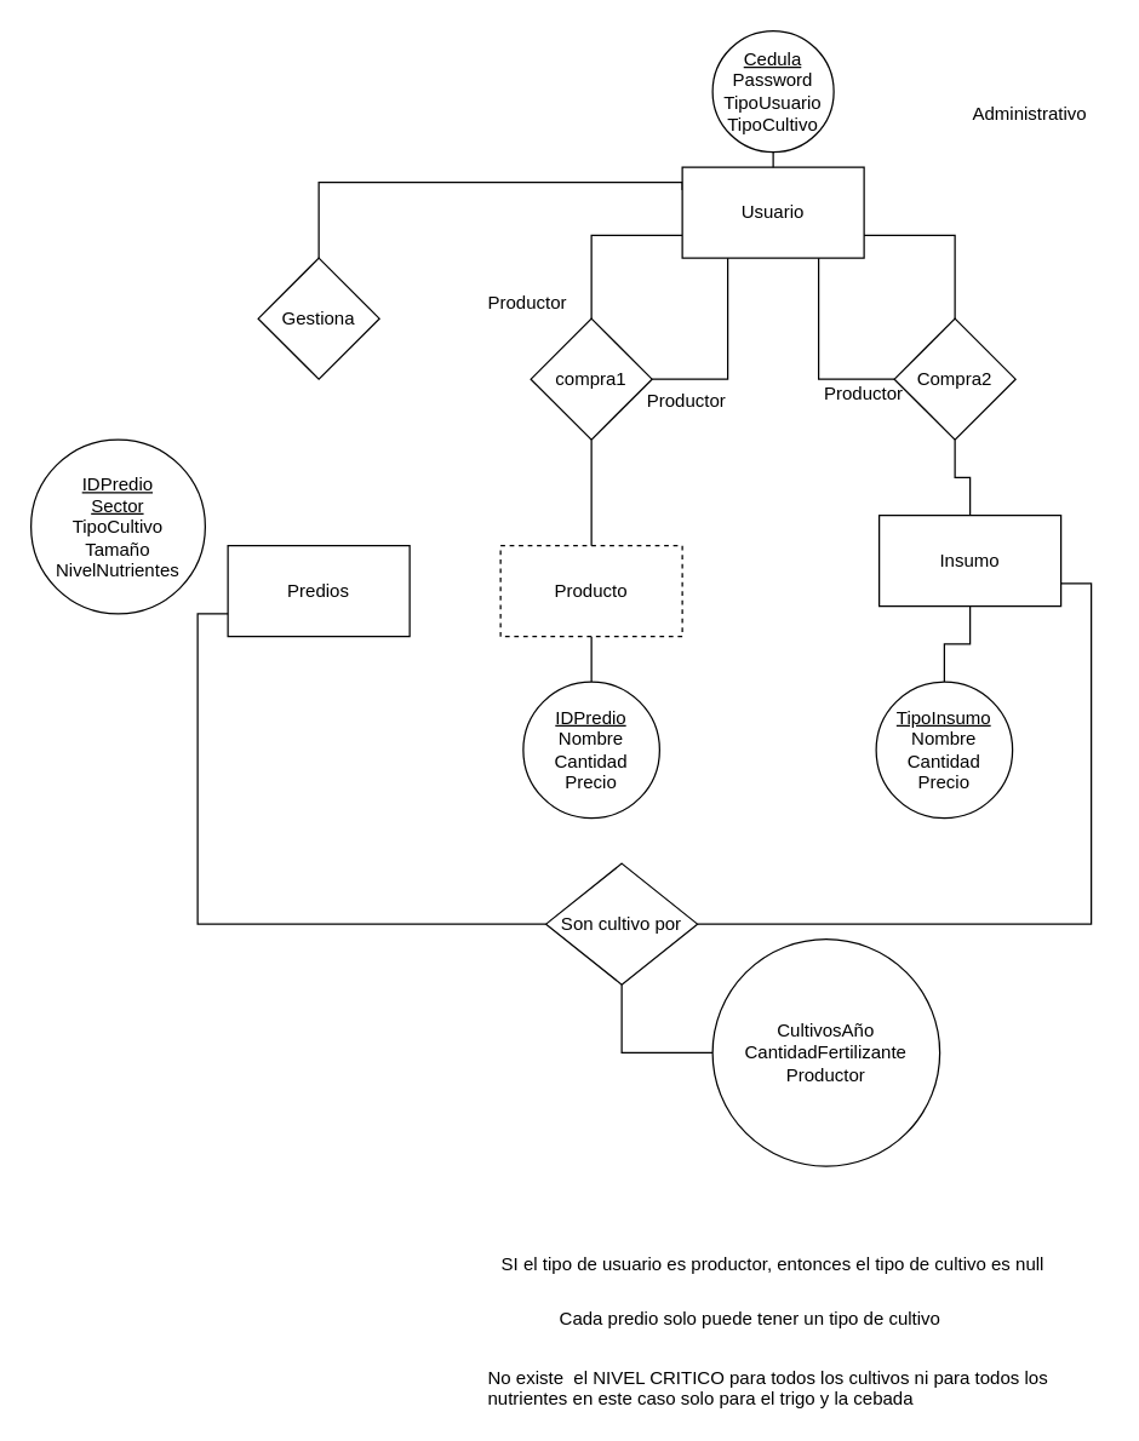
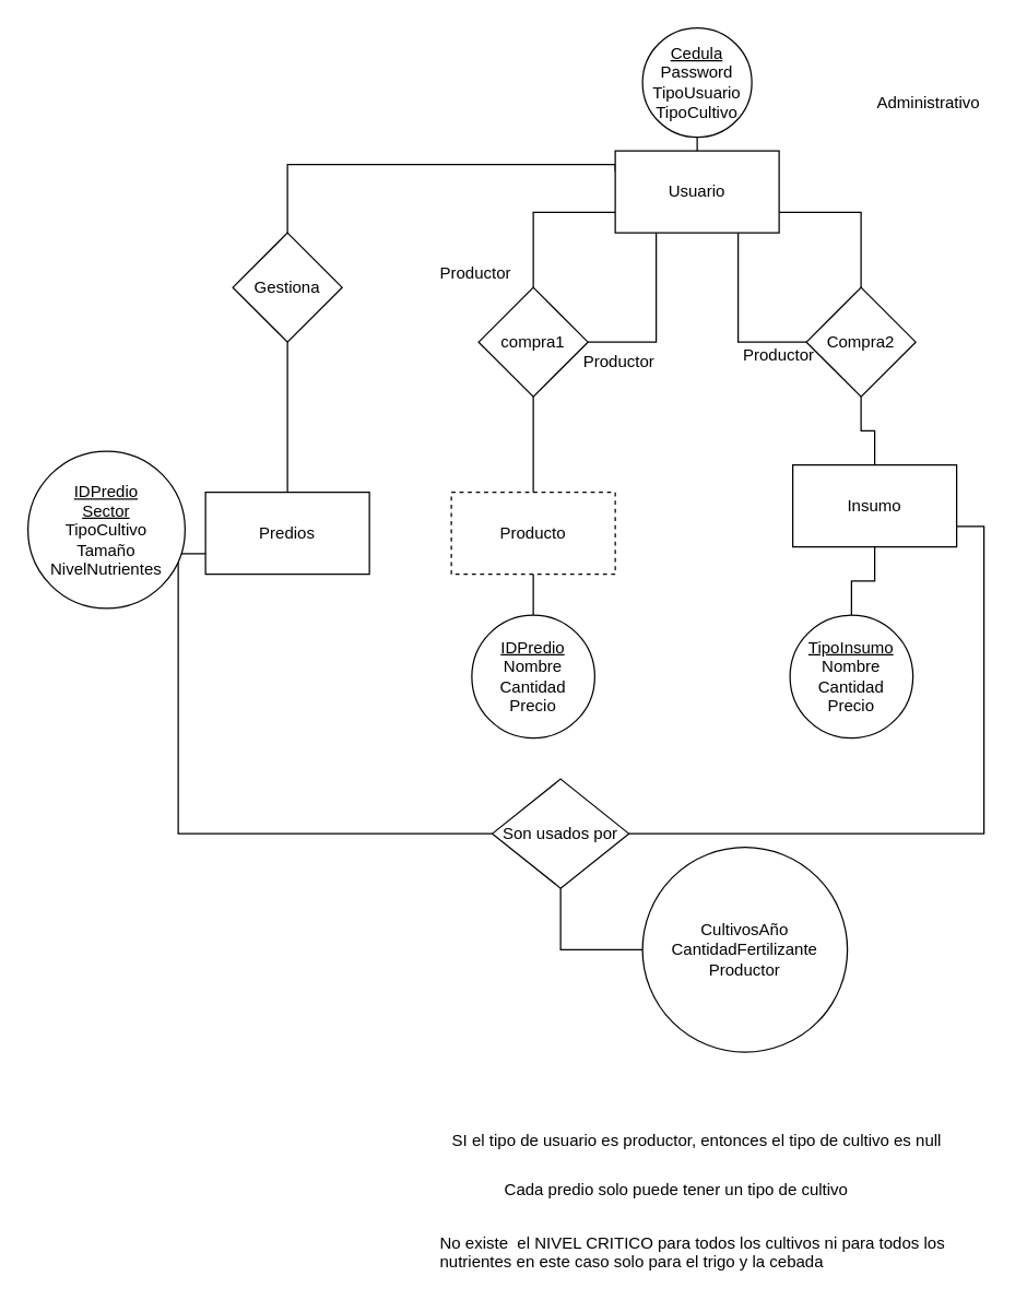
  <mxCell id="0" />
  <mxCell id="1" parent="0" />
  <mxCell id="2" style="edgeStyle=orthogonalEdgeStyle;rounded=0;orthogonalLoop=1;jettySize=auto;html=1;exitX=0;exitY=0.25;exitDx=0;exitDy=0;entryX=0.5;entryY=0;entryDx=0;entryDy=0;startArrow=none;startFill=0;endArrow=none;endFill=0;" parent="1" source="4" target="19" edge="1"><mxGeometry relative="1" as="geometry"><Array as="points"><mxPoint x="450" y="120" /><mxPoint x="210" y="120" /></Array></mxGeometry></mxCell>
  <mxCell id="3" style="edgeStyle=orthogonalEdgeStyle;rounded=0;orthogonalLoop=1;jettySize=auto;html=1;exitX=0;exitY=0.75;exitDx=0;exitDy=0;entryX=0.5;entryY=0;entryDx=0;entryDy=0;startArrow=none;startFill=0;endArrow=none;endFill=0;" parent="1" source="4" target="12" edge="1"><mxGeometry relative="1" as="geometry" /></mxCell>
  <mxCell id="4" value="Usuario" style="rounded=0;whiteSpace=wrap;html=1;" parent="1" vertex="1"><mxGeometry x="450" y="110" width="120" height="60" as="geometry" /></mxCell>
  <mxCell id="5" style="edgeStyle=orthogonalEdgeStyle;rounded=0;orthogonalLoop=1;jettySize=auto;html=1;exitX=0.5;exitY=1;exitDx=0;exitDy=0;entryX=0.5;entryY=0;entryDx=0;entryDy=0;startArrow=none;startFill=0;endArrow=none;endFill=0;" parent="1" source="6" target="4" edge="1"><mxGeometry relative="1" as="geometry" /></mxCell>
  <mxCell id="6" value="&lt;u&gt;Cedula&lt;/u&gt;&lt;br&gt;Password&lt;br&gt;TipoUsuario&lt;br&gt;TipoCultivo" style="ellipse;whiteSpace=wrap;html=1;aspect=fixed;" parent="1" vertex="1"><mxGeometry x="470" y="20" width="80" height="80" as="geometry" /></mxCell>
  <mxCell id="7" value="Producto" style="rounded=0;whiteSpace=wrap;html=1;dashed=1;" parent="1" vertex="1"><mxGeometry x="330" y="360" width="120" height="60" as="geometry" /></mxCell>
  <mxCell id="8" style="edgeStyle=orthogonalEdgeStyle;rounded=0;orthogonalLoop=1;jettySize=auto;html=1;exitX=1;exitY=0.75;exitDx=0;exitDy=0;entryX=1;entryY=0.5;entryDx=0;entryDy=0;endArrow=none;endFill=0;" parent="1" source="9" target="31" edge="1"><mxGeometry relative="1" as="geometry" /></mxCell>
  <mxCell id="9" value="Insumo" style="rounded=0;whiteSpace=wrap;html=1;" parent="1" vertex="1"><mxGeometry x="580" y="340" width="120" height="60" as="geometry" /></mxCell>
  <mxCell id="10" style="edgeStyle=orthogonalEdgeStyle;rounded=0;orthogonalLoop=1;jettySize=auto;html=1;exitX=1;exitY=0.5;exitDx=0;exitDy=0;entryX=0.25;entryY=1;entryDx=0;entryDy=0;startArrow=none;startFill=0;endArrow=none;endFill=0;" parent="1" source="12" target="4" edge="1"><mxGeometry relative="1" as="geometry" /></mxCell>
  <mxCell id="11" style="edgeStyle=orthogonalEdgeStyle;rounded=0;orthogonalLoop=1;jettySize=auto;html=1;exitX=0.5;exitY=1;exitDx=0;exitDy=0;entryX=0.5;entryY=0;entryDx=0;entryDy=0;startArrow=none;startFill=0;endArrow=none;endFill=0;" parent="1" source="12" target="7" edge="1"><mxGeometry relative="1" as="geometry" /></mxCell>
  <mxCell id="12" value="compra1" style="rhombus;whiteSpace=wrap;html=1;" parent="1" vertex="1"><mxGeometry x="350" y="210" width="80" height="80" as="geometry" /></mxCell>
  <mxCell id="13" style="edgeStyle=orthogonalEdgeStyle;rounded=0;orthogonalLoop=1;jettySize=auto;html=1;exitX=0;exitY=0.5;exitDx=0;exitDy=0;startArrow=none;startFill=0;endArrow=none;endFill=0;entryX=0.75;entryY=1;entryDx=0;entryDy=0;" parent="1" source="16" target="4" edge="1"><mxGeometry relative="1" as="geometry"><mxPoint x="560" y="200" as="targetPoint" /></mxGeometry></mxCell>
  <mxCell id="14" style="edgeStyle=orthogonalEdgeStyle;rounded=0;orthogonalLoop=1;jettySize=auto;html=1;exitX=0.5;exitY=1;exitDx=0;exitDy=0;entryX=0.5;entryY=0;entryDx=0;entryDy=0;startArrow=none;startFill=0;endArrow=none;endFill=0;" parent="1" source="16" target="9" edge="1"><mxGeometry relative="1" as="geometry" /></mxCell>
  <mxCell id="15" style="edgeStyle=orthogonalEdgeStyle;rounded=0;orthogonalLoop=1;jettySize=auto;html=1;exitX=0.5;exitY=0;exitDx=0;exitDy=0;entryX=1;entryY=0.75;entryDx=0;entryDy=0;startArrow=none;startFill=0;endArrow=none;endFill=0;" parent="1" source="16" target="4" edge="1"><mxGeometry relative="1" as="geometry" /></mxCell>
  <mxCell id="16" value="Compra2" style="rhombus;whiteSpace=wrap;html=1;" parent="1" vertex="1"><mxGeometry x="590" y="210" width="80" height="80" as="geometry" /></mxCell>
  <mxCell id="17" value="Predios" style="rounded=0;whiteSpace=wrap;html=1;" parent="1" vertex="1"><mxGeometry x="150" y="360" width="120" height="60" as="geometry" /></mxCell>
+ <mxCell id="18" style="edgeStyle=orthogonalEdgeStyle;rounded=0;orthogonalLoop=1;jettySize=auto;html=1;exitX=0.5;exitY=1;exitDx=0;exitDy=0;entryX=0.5;entryY=0;entryDx=0;entryDy=0;startArrow=none;startFill=0;endArrow=none;endFill=0;" parent="1" source="19" target="17" edge="1"><mxGeometry relative="1" as="geometry" /></mxCell>
  <mxCell id="19" value="Gestiona" style="rhombus;whiteSpace=wrap;html=1;" parent="1" vertex="1"><mxGeometry x="170" y="170" width="80" height="80" as="geometry" /></mxCell>
  <mxCell id="20" style="edgeStyle=orthogonalEdgeStyle;rounded=0;orthogonalLoop=1;jettySize=auto;html=1;exitX=0.5;exitY=0;exitDx=0;exitDy=0;entryX=0.5;entryY=1;entryDx=0;entryDy=0;startArrow=none;startFill=0;endArrow=none;endFill=0;" parent="1" source="21" target="7" edge="1"><mxGeometry relative="1" as="geometry" /></mxCell>
  <mxCell id="21" value="&lt;u&gt;IDPredio&lt;/u&gt;&lt;br&gt;Nombre&lt;br&gt;Cantidad&lt;br&gt;Precio" style="ellipse;whiteSpace=wrap;html=1;aspect=fixed;" parent="1" vertex="1"><mxGeometry x="345" y="450" width="90" height="90" as="geometry" /></mxCell>
  <mxCell id="22" style="edgeStyle=orthogonalEdgeStyle;rounded=0;orthogonalLoop=1;jettySize=auto;html=1;exitX=0.5;exitY=0;exitDx=0;exitDy=0;entryX=0.5;entryY=1;entryDx=0;entryDy=0;startArrow=none;startFill=0;endArrow=none;endFill=0;" parent="1" source="23" target="9" edge="1"><mxGeometry relative="1" as="geometry" /></mxCell>
  <mxCell id="23" value="&lt;u&gt;TipoInsumo&lt;/u&gt;&lt;br&gt;Nombre&lt;br&gt;Cantidad&lt;br&gt;Precio" style="ellipse;whiteSpace=wrap;html=1;aspect=fixed;" parent="1" vertex="1"><mxGeometry x="578" y="450" width="90" height="90" as="geometry" /></mxCell>
  <mxCell id="24" value="SI el tipo de usuario es productor, entonces el tipo de cultivo es null" style="text;html=1;strokeColor=none;fillColor=none;align=center;verticalAlign=middle;whiteSpace=wrap;rounded=0;" parent="1" vertex="1"><mxGeometry x="310" y="820.167" width="400" height="30" as="geometry" /></mxCell>
  <mxCell id="25" value="Productor" style="text;html=1;strokeColor=none;fillColor=none;align=center;verticalAlign=middle;whiteSpace=wrap;rounded=0;" parent="1" vertex="1"><mxGeometry x="550" y="250" width="40" height="20" as="geometry" /></mxCell>
  <mxCell id="26" value="Administrativo" style="text;html=1;resizable=0;points=[];autosize=1;align=left;verticalAlign=top;spacingTop=-4;" parent="1" vertex="1"><mxGeometry x="640" y="65" width="90" height="20" as="geometry" /></mxCell>
  <mxCell id="27" value="Productor" style="text;html=1;resizable=0;points=[];autosize=1;align=left;verticalAlign=top;spacingTop=-4;" parent="1" vertex="1"><mxGeometry x="425" y="255" width="70" height="20" as="geometry" /></mxCell>
  <mxCell id="28" value="Productor" style="text;html=1;resizable=0;points=[];autosize=1;align=left;verticalAlign=top;spacingTop=-4;" parent="1" vertex="1"><mxGeometry x="320" y="190" width="70" height="20" as="geometry" /></mxCell>
  <mxCell id="29" style="edgeStyle=orthogonalEdgeStyle;rounded=0;orthogonalLoop=1;jettySize=auto;html=1;exitX=0;exitY=0.5;exitDx=0;exitDy=0;entryX=0;entryY=0.75;entryDx=0;entryDy=0;endArrow=none;endFill=0;" parent="1" source="31" target="17" edge="1"><mxGeometry relative="1" as="geometry" /></mxCell>
  <mxCell id="30" style="edgeStyle=orthogonalEdgeStyle;rounded=0;orthogonalLoop=1;jettySize=auto;html=1;exitX=0.5;exitY=1;exitDx=0;exitDy=0;entryX=0;entryY=0.5;entryDx=0;entryDy=0;endArrow=none;endFill=0;" parent="1" source="31" target="33" edge="1"><mxGeometry relative="1" as="geometry" /></mxCell>
- <mxCell id="31" value="Son cultivo por" style="rhombus;whiteSpace=wrap;html=1;" parent="1" vertex="1"><mxGeometry x="360" y="570" width="100" height="80" as="geometry" /></mxCell>
- <mxCell id="32" value="&lt;u&gt;IDPredio&lt;br&gt;Sector&lt;/u&gt;&lt;br&gt;TipoCultivo&lt;br&gt;Tamaño&lt;br&gt;NivelNutrientes" style="ellipse;whiteSpace=wrap;html=1;aspect=fixed;" parent="1" vertex="1"><mxGeometry x="20" y="290" width="115" height="115" as="geometry" /></mxCell>
+ <mxCell id="31" value="Son usados por" style="rhombus;whiteSpace=wrap;html=1;" parent="1" vertex="1"><mxGeometry x="360" y="570" width="100" height="80" as="geometry" /></mxCell>
+ <mxCell id="32" value="&lt;u&gt;IDPredio&lt;br&gt;Sector&lt;/u&gt;&lt;br&gt;TipoCultivo&lt;br&gt;Tamaño&lt;br&gt;NivelNutrientes" style="ellipse;whiteSpace=wrap;html=1;aspect=fixed;" parent="1" vertex="1"><mxGeometry x="20" y="330" width="115" height="115" as="geometry" /></mxCell>
  <mxCell id="33" value="CultivosAño&lt;br&gt;CantidadFertilizante&lt;br&gt;Productor" style="ellipse;whiteSpace=wrap;html=1;aspect=fixed;" parent="1" vertex="1"><mxGeometry x="470" y="620" width="150" height="150" as="geometry" /></mxCell>
  <mxCell id="34" value="Cada predio solo puede tener un tipo de cultivo" style="text;html=1;strokeColor=none;fillColor=none;align=center;verticalAlign=middle;whiteSpace=wrap;rounded=0;" parent="1" vertex="1"><mxGeometry x="355" y="860.8" width="280" height="20" as="geometry" /></mxCell>
  <mxCell id="35" value="No existe&amp;nbsp; el NIVEL CRITICO para todos los cultivos ni para todos los&lt;br&gt;nutrientes en este caso solo para el trigo y la cebada" style="text;html=1;resizable=0;points=[];autosize=1;align=left;verticalAlign=top;spacingTop=-4;" parent="1" vertex="1"><mxGeometry x="320" y="899.8" width="390" height="30" as="geometry" /></mxCell>
